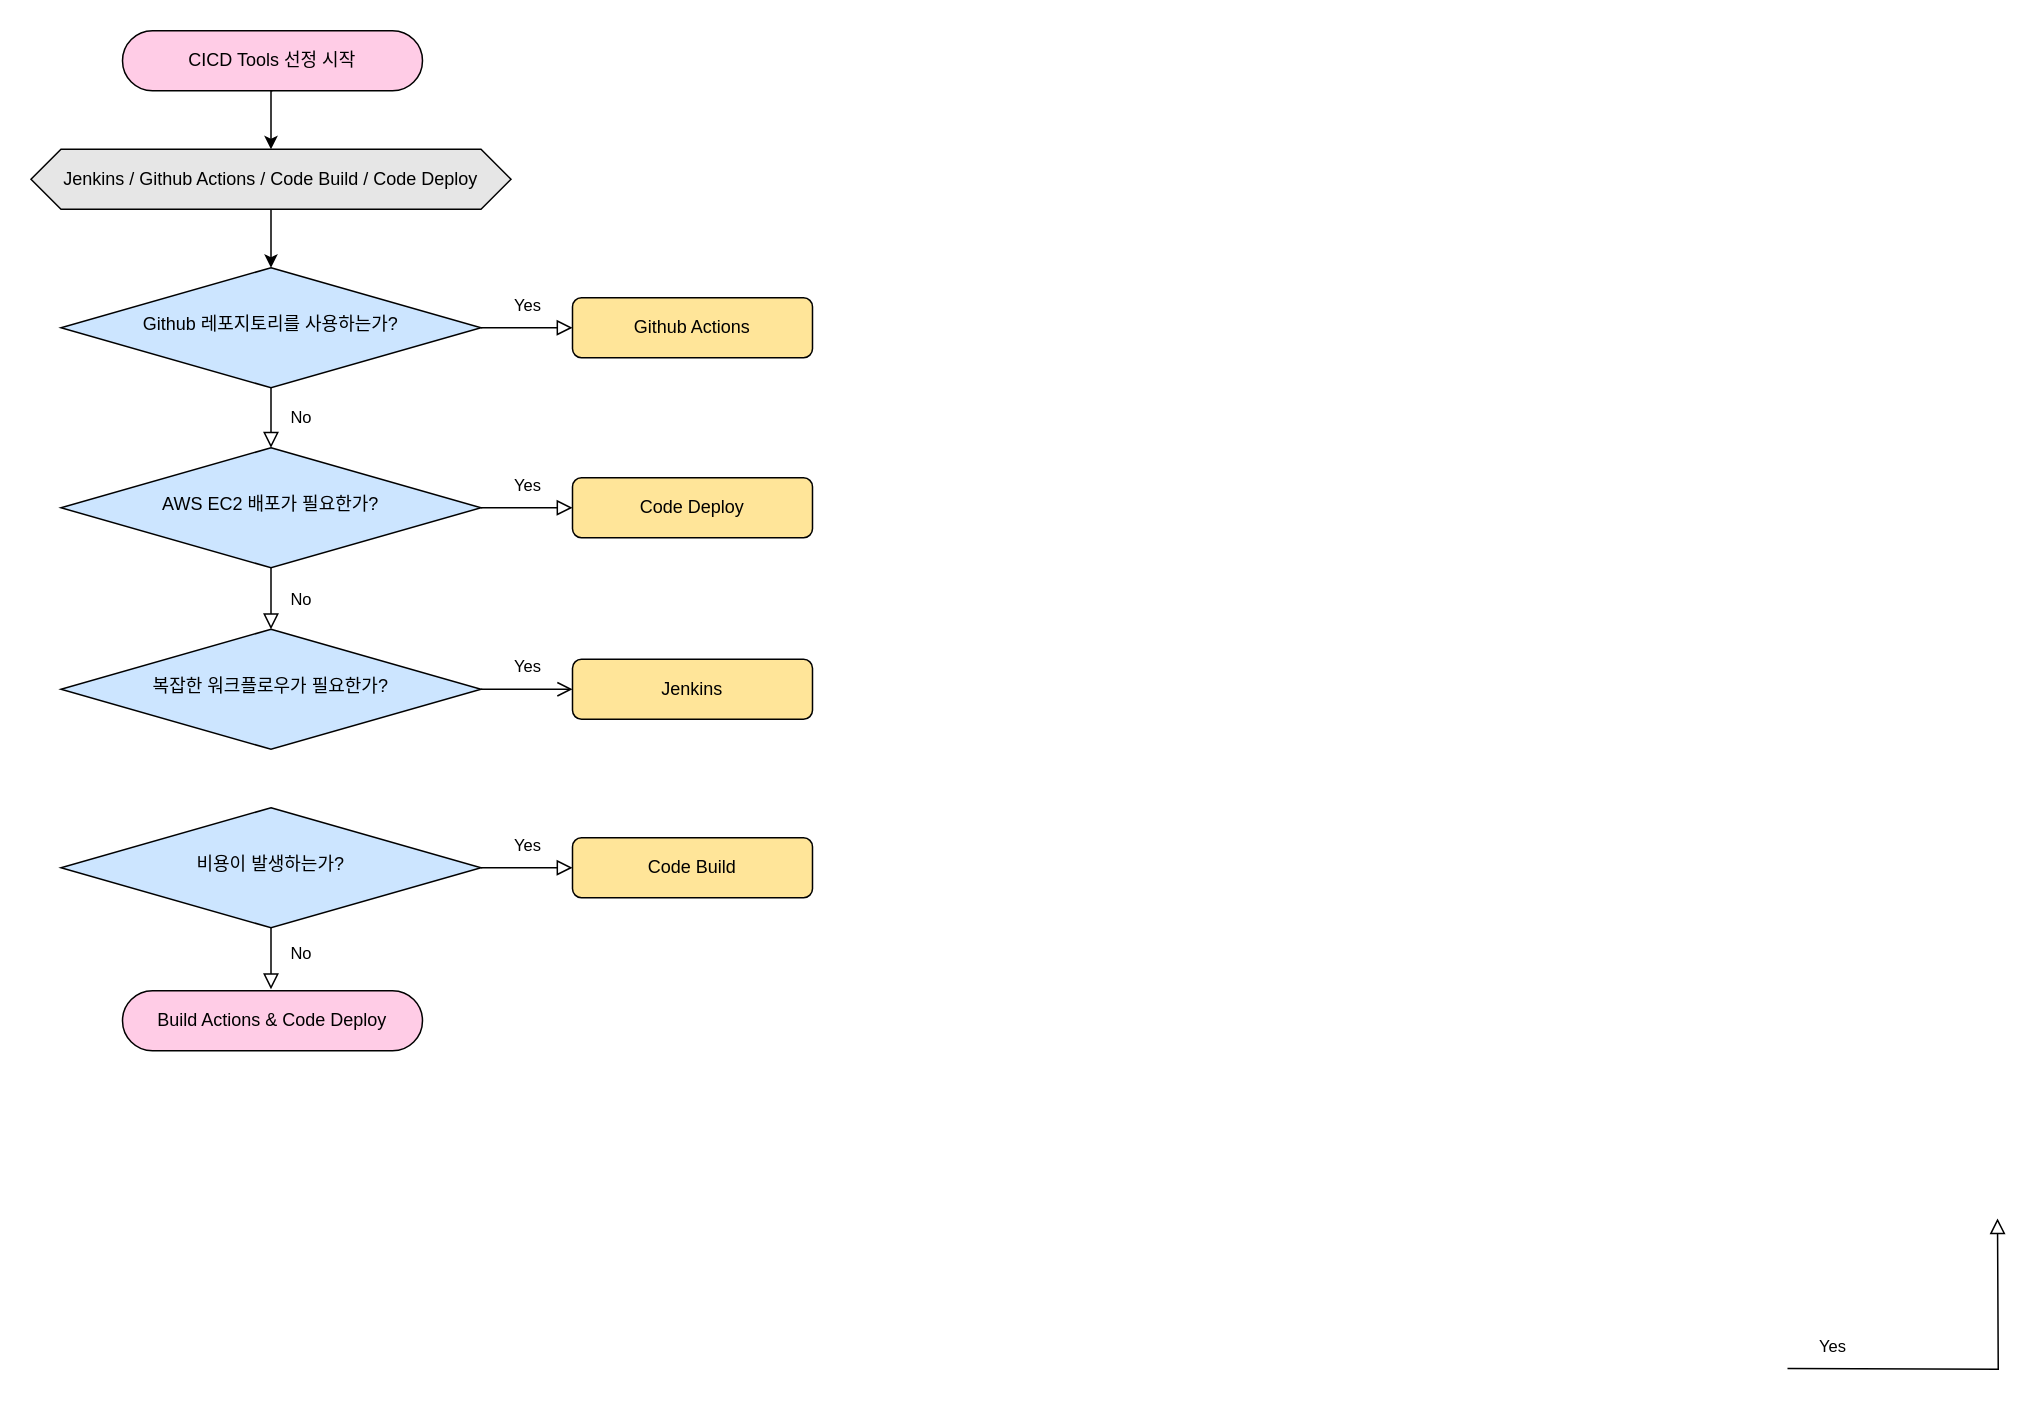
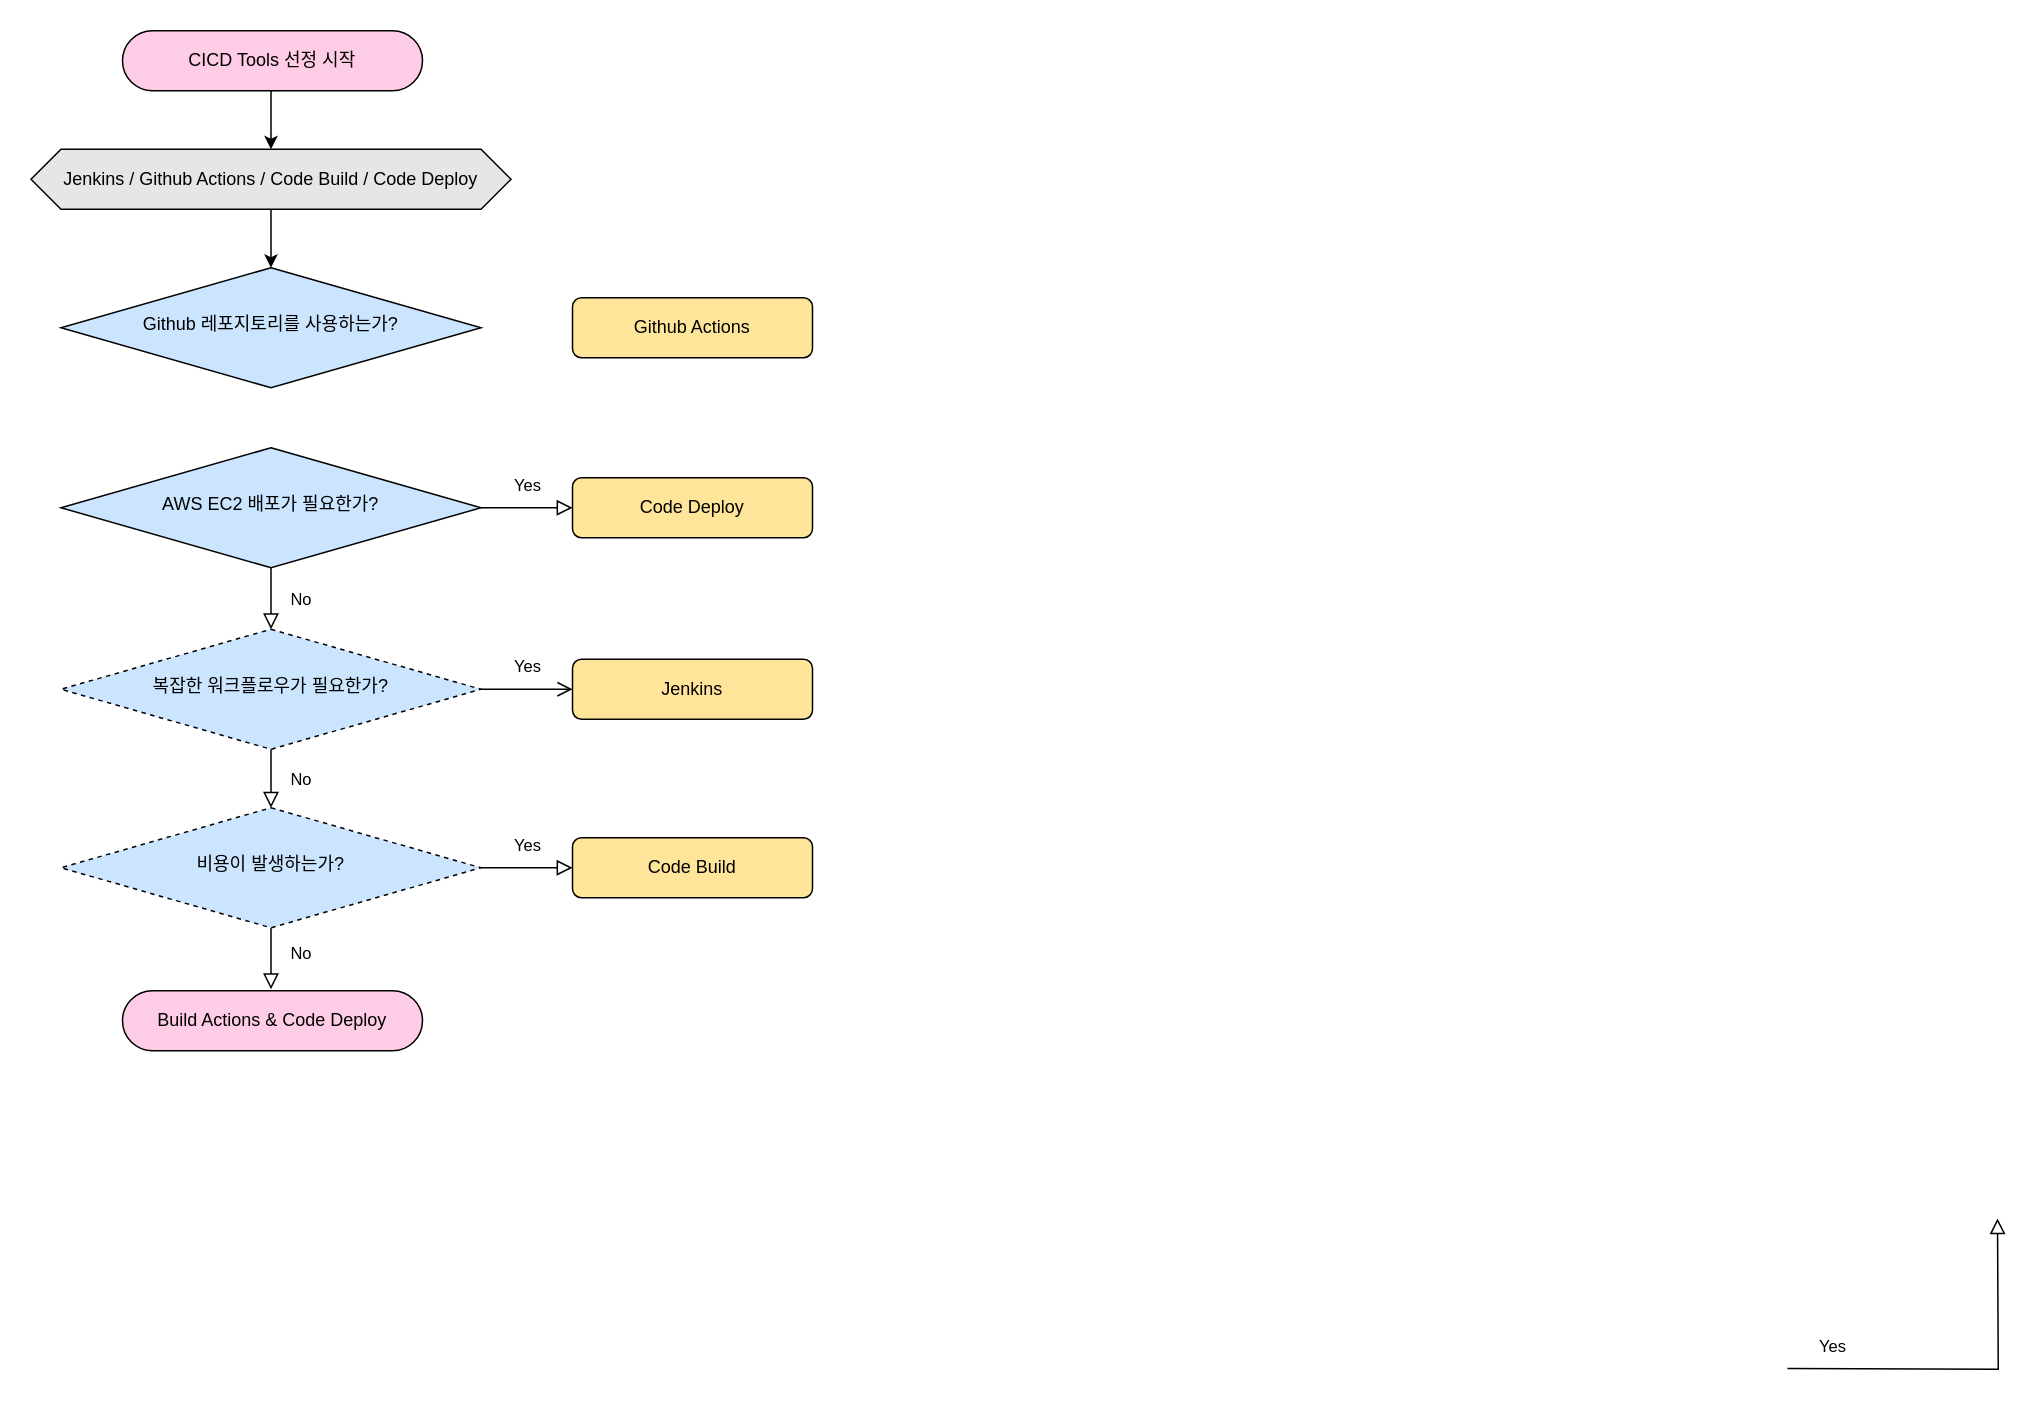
  <mxCell id="0" />
  <mxCell id="1" parent="0" />
  <mxCell id="2" value="" style="edgeStyle=orthogonalEdgeStyle;rounded=0;orthogonalLoop=1;jettySize=auto;html=1;exitX=0.5;exitY=0.5;exitDx=0;exitDy=20;exitPerimeter=0;entryX=0.5;entryY=0;entryDx=0;entryDy=0;" parent="1" source="13" target="22" edge="1"><mxGeometry relative="1" as="geometry"><mxPoint x="201" y="212" as="sourcePoint" /><mxPoint x="181" y="202" as="targetPoint" /></mxGeometry></mxCell>
  <mxCell id="3" value="Yes" style="edgeStyle=orthogonalEdgeStyle;rounded=0;html=1;jettySize=auto;orthogonalLoop=1;fontSize=11;endArrow=open;endFill=0;endSize=8;strokeWidth=1;shadow=0;labelBackgroundColor=none;exitX=1;exitY=0.5;exitDx=0;exitDy=0;fontStyle=0;" parent="1" source="4" target="5" edge="1"><mxGeometry y="15" relative="1" as="geometry"><mxPoint as="offset" /><mxPoint x="359" y="482" as="sourcePoint" /></mxGeometry></mxCell>
- <mxCell id="4" value="복잡한 워크플로우가 필요한가?" style="rhombus;whiteSpace=wrap;html=1;shadow=0;fontFamily=Helvetica;fontSize=12;align=center;strokeWidth=1;spacing=6;spacingTop=-4;fillColor=#CCE5FF;" parent="1" vertex="1"><mxGeometry x="40" y="419" width="280" height="80" as="geometry" /></mxCell>
+ <mxCell id="4" value="복잡한 워크플로우가 필요한가?" style="rhombus;whiteSpace=wrap;html=1;shadow=0;fontFamily=Helvetica;fontSize=12;align=center;strokeWidth=1;spacing=6;spacingTop=-4;fillColor=#CCE5FF;dashed=1;" parent="1" vertex="1"><mxGeometry x="40" y="419" width="280" height="80" as="geometry" /></mxCell>
  <mxCell id="5" value="Jenkins" style="rounded=1;whiteSpace=wrap;html=1;fontSize=12;glass=0;strokeWidth=1;shadow=0;fillColor=#FFE599;" parent="1" vertex="1"><mxGeometry x="381" y="439" width="160" height="40" as="geometry" /></mxCell>
  <mxCell id="6" value="No" style="rounded=0;html=1;jettySize=auto;orthogonalLoop=1;fontSize=11;endArrow=block;endFill=0;endSize=8;strokeWidth=1;shadow=0;labelBackgroundColor=none;edgeStyle=orthogonalEdgeStyle;exitX=0.5;exitY=1;exitDx=0;exitDy=0;entryX=0.5;entryY=0.5;entryDx=0;entryDy=-20;entryPerimeter=0;fontStyle=0" parent="1" source="7" edge="1"><mxGeometry x="-0.126" y="20" relative="1" as="geometry"><mxPoint y="-1" as="offset" /><mxPoint x="180" y="619" as="sourcePoint" /><mxPoint x="180" y="659" as="targetPoint" /></mxGeometry></mxCell>
- <mxCell id="7" value="비용이 발생하는가?" style="rhombus;whiteSpace=wrap;html=1;shadow=0;fontFamily=Helvetica;fontSize=12;align=center;strokeWidth=1;spacing=6;spacingTop=-4;fillColor=#CCE5FF;" parent="1" vertex="1"><mxGeometry x="40" y="538" width="280" height="80" as="geometry" /></mxCell>
+ <mxCell id="7" value="비용이 발생하는가?" style="rhombus;whiteSpace=wrap;html=1;shadow=0;fontFamily=Helvetica;fontSize=12;align=center;strokeWidth=1;spacing=6;spacingTop=-4;fillColor=#CCE5FF;dashed=1;" parent="1" vertex="1"><mxGeometry x="40" y="538" width="280" height="80" as="geometry" /></mxCell>
  <mxCell id="8" value="Yes" style="edgeStyle=orthogonalEdgeStyle;rounded=0;html=1;jettySize=auto;orthogonalLoop=1;fontSize=11;endArrow=block;endFill=0;endSize=8;strokeWidth=1;shadow=0;labelBackgroundColor=none;exitX=1;exitY=0.5;exitDx=0;exitDy=0;fontStyle=0" parent="1" source="7" target="9" edge="1"><mxGeometry y="15" relative="1" as="geometry"><mxPoint as="offset" /><mxPoint x="330" y="543" as="sourcePoint" /></mxGeometry></mxCell>
  <mxCell id="9" value="Code Build" style="rounded=1;whiteSpace=wrap;html=1;fontSize=12;glass=0;strokeWidth=1;shadow=0;fillColor=#FFE599;" parent="1" vertex="1"><mxGeometry x="381" y="558" width="160" height="40" as="geometry" /></mxCell>
  <mxCell id="10" value="Yes" style="edgeStyle=orthogonalEdgeStyle;rounded=0;html=1;jettySize=auto;orthogonalLoop=1;fontSize=11;endArrow=block;endFill=0;endSize=8;strokeWidth=1;shadow=0;labelBackgroundColor=none;exitX=1;exitY=0.5;exitDx=0;exitDy=0;entryX=0.5;entryY=1;entryDx=0;entryDy=0;fontStyle=0" parent="1" edge="1"><mxGeometry x="-0.75" y="15" relative="1" as="geometry"><mxPoint as="offset" /><mxPoint x="1191" y="911.75" as="sourcePoint" /><mxPoint x="1331" y="811.75" as="targetPoint" /></mxGeometry></mxCell>
  <mxCell id="11" value="Github 레포지토리를 사용하는가?" style="rhombus;whiteSpace=wrap;html=1;shadow=0;fontFamily=Helvetica;fontSize=12;align=center;strokeWidth=1;spacing=6;spacingTop=-4;fillColor=#CCE5FF;" parent="1" vertex="1"><mxGeometry x="40" y="178" width="280" height="80" as="geometry" /></mxCell>
  <mxCell id="12" value="No" style="rounded=0;html=1;jettySize=auto;orthogonalLoop=1;fontSize=11;endArrow=block;endFill=0;endSize=8;strokeWidth=1;shadow=0;labelBackgroundColor=none;edgeStyle=orthogonalEdgeStyle;exitX=0.5;exitY=1;exitDx=0;exitDy=0;fontStyle=0;entryX=0.5;entryY=0;entryDx=0;entryDy=0;" parent="1" source="16" target="4" edge="1"><mxGeometry y="20" relative="1" as="geometry"><mxPoint as="offset" /><mxPoint x="181" y="379" as="sourcePoint" /><mxPoint x="181" y="417" as="targetPoint" /><Array as="points" /></mxGeometry></mxCell>
  <mxCell id="13" value="CICD Tools 선정 시작" style="html=1;dashed=0;whiteSpace=wrap;shape=mxgraph.dfd.start;fillColor=#FFCCE6;" parent="1" vertex="1"><mxGeometry x="81" y="20" width="200" height="40" as="geometry" /></mxCell>
  <mxCell id="14" value="Github Actions" style="rounded=1;whiteSpace=wrap;html=1;fontSize=12;glass=0;strokeWidth=1;shadow=0;fillColor=#FFE599;" parent="1" vertex="1"><mxGeometry x="381" y="198" width="160" height="40" as="geometry" /></mxCell>
- <mxCell id="15" value="Yes" style="edgeStyle=orthogonalEdgeStyle;rounded=0;html=1;jettySize=auto;orthogonalLoop=1;fontSize=11;endArrow=block;endFill=0;endSize=8;strokeWidth=1;shadow=0;labelBackgroundColor=none;exitX=1;exitY=0.5;exitDx=0;exitDy=0;entryX=0;entryY=0.5;entryDx=0;entryDy=0;fontStyle=0" parent="1" source="11" target="14" edge="1"><mxGeometry y="15" relative="1" as="geometry"><mxPoint as="offset" /><mxPoint x="332" y="353" as="sourcePoint" /><mxPoint x="462" y="371" as="targetPoint" /></mxGeometry></mxCell>
  <mxCell id="16" value="AWS EC2 배포가 필요한가?" style="rhombus;whiteSpace=wrap;html=1;shadow=0;fontFamily=Helvetica;fontSize=12;align=center;strokeWidth=1;spacing=6;spacingTop=-4;fillColor=#CCE5FF;" vertex="1" parent="1"><mxGeometry x="40" y="298" width="280" height="80" as="geometry" /></mxCell>
- <mxCell id="17" value="No" style="rounded=0;html=1;jettySize=auto;orthogonalLoop=1;fontSize=11;endArrow=block;endFill=0;endSize=8;strokeWidth=1;shadow=0;labelBackgroundColor=none;edgeStyle=orthogonalEdgeStyle;exitX=0.5;exitY=1;exitDx=0;exitDy=0;fontStyle=0;entryX=0.5;entryY=0;entryDx=0;entryDy=0;" edge="1" parent="1" source="11" target="16"><mxGeometry y="20" relative="1" as="geometry"><mxPoint as="offset" /><mxPoint x="192" y="386" as="sourcePoint" /><mxPoint x="181" y="298" as="targetPoint" /><Array as="points" /></mxGeometry></mxCell>
  <mxCell id="18" value="Code Deploy" style="rounded=1;whiteSpace=wrap;html=1;fontSize=12;glass=0;strokeWidth=1;shadow=0;fillColor=#FFE599;" vertex="1" parent="1"><mxGeometry x="381" y="318" width="160" height="40" as="geometry" /></mxCell>
  <mxCell id="19" value="Yes" style="edgeStyle=orthogonalEdgeStyle;rounded=0;html=1;jettySize=auto;orthogonalLoop=1;fontSize=11;endArrow=block;endFill=0;endSize=8;strokeWidth=1;shadow=0;labelBackgroundColor=none;exitX=1;exitY=0.5;exitDx=0;exitDy=0;entryX=0;entryY=0.5;entryDx=0;entryDy=0;fontStyle=0" edge="1" target="18" parent="1" source="16"><mxGeometry y="15" relative="1" as="geometry"><mxPoint as="offset" /><mxPoint x="321" y="337" as="sourcePoint" /><mxPoint x="461" y="490" as="targetPoint" /></mxGeometry></mxCell>
+ <mxCell id="20" value="No" style="rounded=0;html=1;jettySize=auto;orthogonalLoop=1;fontSize=11;endArrow=block;endFill=0;endSize=8;strokeWidth=1;shadow=0;labelBackgroundColor=none;edgeStyle=orthogonalEdgeStyle;exitX=0.5;exitY=1;exitDx=0;exitDy=0;fontStyle=0;entryX=0.5;entryY=0;entryDx=0;entryDy=0;" edge="1" parent="1" source="4" target="7"><mxGeometry y="20" relative="1" as="geometry"><mxPoint as="offset" /><mxPoint x="180" y="497" as="sourcePoint" /><mxPoint x="180" y="538" as="targetPoint" /><Array as="points" /></mxGeometry></mxCell>
  <mxCell id="21" value="" style="edgeStyle=orthogonalEdgeStyle;rounded=0;orthogonalLoop=1;jettySize=auto;html=1;" edge="1" parent="1" source="22" target="11"><mxGeometry relative="1" as="geometry" /></mxCell>
  <mxCell id="22" value="Jenkins / Github Actions&amp;nbsp;&lt;span style=&quot;color: light-dark(rgb(0, 0, 0), rgb(255, 255, 255)); background-color: transparent;&quot;&gt;/ Code Build / Code Deploy&lt;/span&gt;" style="shape=hexagon;perimeter=hexagonPerimeter2;whiteSpace=wrap;html=1;fixedSize=1;fillColor=#E6E6E6;" vertex="1" parent="1"><mxGeometry x="20" y="99" width="320" height="40" as="geometry" /></mxCell>
  <mxCell id="23" value="Build Actions &amp;amp; Code Deploy" style="html=1;dashed=0;whiteSpace=wrap;shape=mxgraph.dfd.start;fillColor=#FFCCE6;" vertex="1" parent="1"><mxGeometry x="81" y="660" width="200" height="40" as="geometry" /></mxCell>
